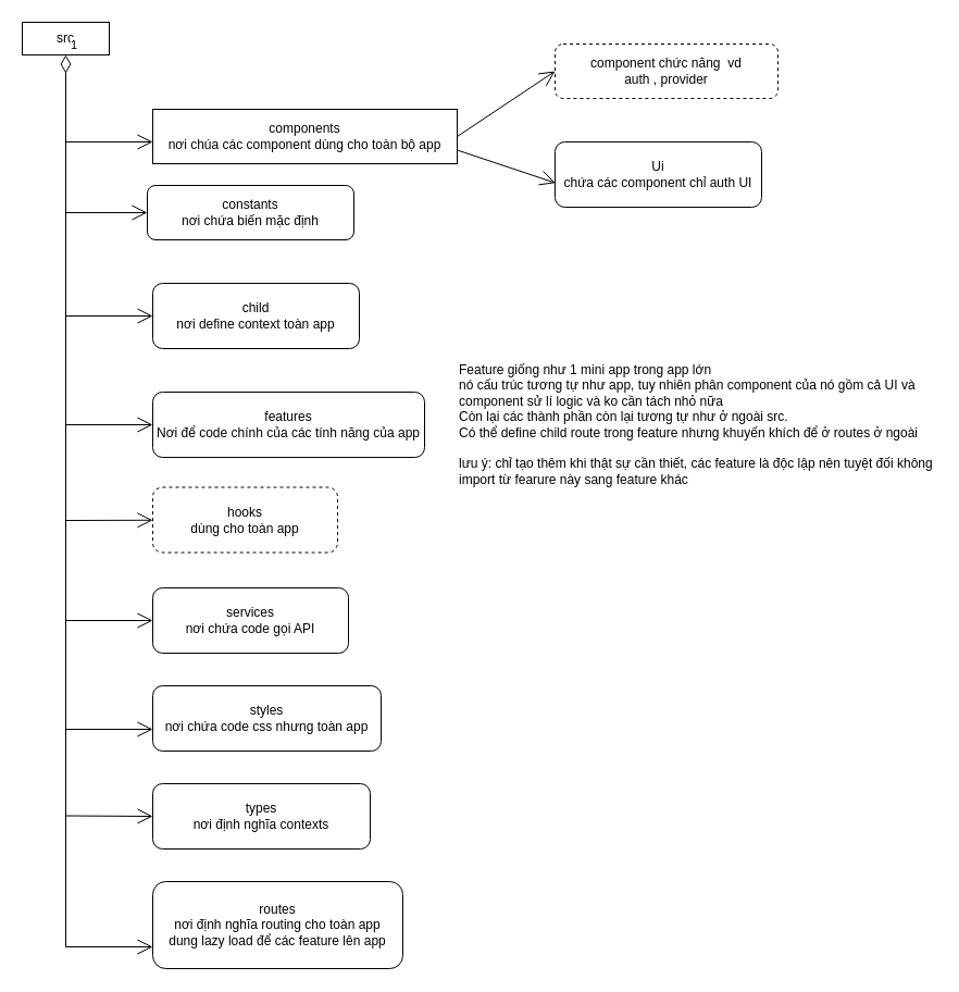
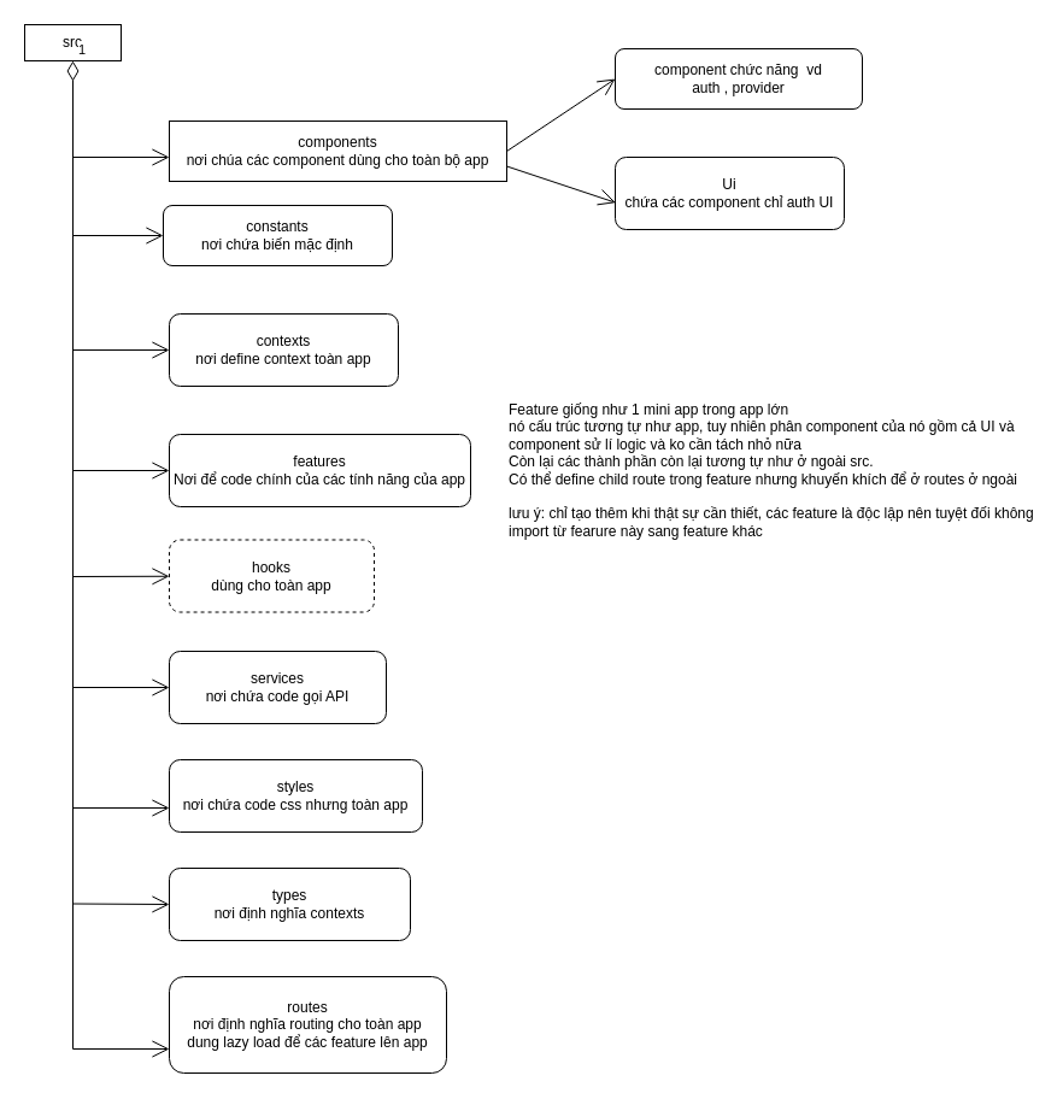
  <mxCell id="0" />
  <mxCell id="1" parent="0" />
  <mxCell id="2" value="src" style="rounded=0;whiteSpace=wrap;html=1;" parent="1" vertex="1"><mxGeometry y="20" width="80" height="30" as="geometry" x="20" /></mxCell>
  <mxCell id="3" value="components&lt;div&gt;nơi chúa các component dùng cho toàn bộ app&lt;/div&gt;" style="rounded=0;whiteSpace=wrap;html=1;" parent="1" vertex="1"><mxGeometry x="140" y="100" width="280" height="50" as="geometry" /></mxCell>
- <mxCell id="4" value="component chức năng&amp;nbsp; vd&lt;div&gt;auth , provider&lt;/div&gt;" style="rounded=1;whiteSpace=wrap;html=1;dashed=1;" parent="1" vertex="1"><mxGeometry x="510" y="40" width="205" height="50" as="geometry" /></mxCell>
+ <mxCell id="4" value="component chức năng&amp;nbsp; vd&lt;div&gt;auth , provider&lt;/div&gt;" style="rounded=1;whiteSpace=wrap;html=1;" parent="1" vertex="1"><mxGeometry x="510" y="40" width="205" height="50" as="geometry" /></mxCell>
  <mxCell id="5" value="Ui&lt;div&gt;chứa các component chỉ auth UI&lt;/div&gt;" style="rounded=1;whiteSpace=wrap;html=1;" parent="1" vertex="1"><mxGeometry x="510" y="130" width="190" height="60" as="geometry" /></mxCell>
  <mxCell id="6" value="constants&lt;div&gt;nơi chứa biến mặc định&lt;/div&gt;" style="rounded=1;whiteSpace=wrap;html=1;" parent="1" vertex="1"><mxGeometry x="135" y="170" width="190" height="50" as="geometry" /></mxCell>
- <mxCell id="7" value="child&lt;div&gt;nơi define context toàn app&lt;/div&gt;" style="rounded=1;whiteSpace=wrap;html=1;" parent="1" vertex="1"><mxGeometry x="140" y="260" width="190" height="60" as="geometry" /></mxCell>
+ <mxCell id="7" value="contexts&lt;div&gt;nơi define context toàn app&lt;/div&gt;" style="rounded=1;whiteSpace=wrap;html=1;" parent="1" vertex="1"><mxGeometry x="140" y="260" width="190" height="60" as="geometry" /></mxCell>
  <mxCell id="8" value="features&lt;div&gt;Nơi để code chính của các tính năng của app&lt;/div&gt;" style="rounded=1;whiteSpace=wrap;html=1;" parent="1" vertex="1"><mxGeometry x="140" y="360" width="250" height="60" as="geometry" /></mxCell>
  <mxCell id="9" value="Feature giống như 1 mini app trong app lớn&lt;div&gt;nó cấu trúc tương tự như app, tuy nhiên phân component của nó gồm cả UI và component sử lí logic và ko cần tách nhỏ nữa&lt;/div&gt;&lt;div&gt;Còn lại các thành phần còn lại tương tự như ở ngoài src.&lt;/div&gt;&lt;div&gt;Có thể define child route trong feature nhưng khuyến khích để ở routes ở ngoài&lt;/div&gt;&lt;div&gt;&lt;br&gt;lưu ý: chỉ tạo thêm khi thật sự cần thiết, các feature là độc lập nên tuyệt đối không import từ fearure này sang feature khác&amp;nbsp;&lt;/div&gt;" style="text;html=1;align=left;verticalAlign=middle;whiteSpace=wrap;rounded=0;" parent="1" vertex="1"><mxGeometry x="420" y="321.25" width="440" height="137.5" as="geometry" /></mxCell>
  <mxCell id="10" value="hooks&lt;div&gt;dùng cho toàn app&lt;/div&gt;" style="rounded=1;whiteSpace=wrap;html=1;dashed=1;" parent="1" vertex="1"><mxGeometry x="140" y="447.5" width="170" height="60" as="geometry" /></mxCell>
  <mxCell id="11" value="services&lt;div&gt;nơi chứa code gọi API&lt;/div&gt;" style="rounded=1;whiteSpace=wrap;html=1;" parent="1" vertex="1"><mxGeometry x="140" y="540" width="180" height="60" as="geometry" /></mxCell>
  <mxCell id="12" value="styles&lt;div&gt;nơi chứa code css nhưng toàn app&lt;/div&gt;" style="rounded=1;whiteSpace=wrap;html=1;" parent="1" vertex="1"><mxGeometry x="140" y="630" width="210" height="60" as="geometry" /></mxCell>
  <mxCell id="13" value="types&lt;div&gt;nơi định nghĩa contexts&lt;/div&gt;" style="rounded=1;whiteSpace=wrap;html=1;" parent="1" vertex="1"><mxGeometry x="140" y="720" width="200" height="60" as="geometry" /></mxCell>
  <mxCell id="14" value="routes&lt;div&gt;nơi định nghĩa routing cho toàn app&lt;br&gt;dung lazy load để các feature lên app&lt;/div&gt;" style="rounded=1;whiteSpace=wrap;html=1;" parent="1" vertex="1"><mxGeometry x="140" y="810" width="230" height="80" as="geometry" /></mxCell>
  <mxCell id="15" value="1" style="endArrow=open;html=1;endSize=12;startArrow=diamondThin;startSize=14;startFill=0;edgeStyle=orthogonalEdgeStyle;align=left;verticalAlign=bottom;rounded=0;exitX=0.5;exitY=1;exitDx=0;exitDy=0;entryX=0;entryY=0.75;entryDx=0;entryDy=0;" parent="1" source="2" target="14" edge="1"><mxGeometry x="-1" y="3" relative="1" as="geometry"><mxPoint x="360" y="330" as="sourcePoint" /><mxPoint x="100" y="860" as="targetPoint" /><Array as="points"><mxPoint x="60" y="870" /></Array></mxGeometry></mxCell>
  <mxCell id="16" value="" style="endArrow=open;endFill=1;endSize=12;html=1;rounded=0;entryX=0;entryY=0.5;entryDx=0;entryDy=0;" parent="1" target="6" edge="1"><mxGeometry width="160" relative="1" as="geometry"><mxPoint x="60" y="195" as="sourcePoint" /><mxPoint x="520" y="330" as="targetPoint" /></mxGeometry></mxCell>
  <mxCell id="17" value="" style="endArrow=open;endFill=1;endSize=12;html=1;rounded=0;" parent="1" edge="1"><mxGeometry width="160" relative="1" as="geometry"><mxPoint x="60" y="130" as="sourcePoint" /><mxPoint x="140" y="130" as="targetPoint" /></mxGeometry></mxCell>
  <mxCell id="18" value="" style="endArrow=open;endFill=1;endSize=12;html=1;rounded=0;" parent="1" target="7" edge="1"><mxGeometry width="160" relative="1" as="geometry"><mxPoint x="60" y="290" as="sourcePoint" /><mxPoint x="520" y="330" as="targetPoint" /></mxGeometry></mxCell>
  <mxCell id="19" value="" style="endArrow=open;endFill=1;endSize=12;html=1;rounded=0;" parent="1" target="8" edge="1"><mxGeometry width="160" relative="1" as="geometry"><mxPoint x="60" y="390" as="sourcePoint" /><mxPoint x="520" y="330" as="targetPoint" /></mxGeometry></mxCell>
  <mxCell id="20" value="" style="endArrow=open;endFill=1;endSize=12;html=1;rounded=0;" parent="1" target="10" edge="1"><mxGeometry width="160" relative="1" as="geometry"><mxPoint x="60" y="478" as="sourcePoint" /><mxPoint x="520" y="330" as="targetPoint" /></mxGeometry></mxCell>
  <mxCell id="21" value="" style="endArrow=open;endFill=1;endSize=12;html=1;rounded=0;" parent="1" target="11" edge="1"><mxGeometry width="160" relative="1" as="geometry"><mxPoint x="60" y="570" as="sourcePoint" /><mxPoint x="520" y="330" as="targetPoint" /></mxGeometry></mxCell>
  <mxCell id="22" value="" style="endArrow=open;endFill=1;endSize=12;html=1;rounded=0;exitX=1;exitY=0.5;exitDx=0;exitDy=0;entryX=0;entryY=0.5;entryDx=0;entryDy=0;" parent="1" source="3" target="4" edge="1"><mxGeometry width="160" relative="1" as="geometry"><mxPoint x="360" y="330" as="sourcePoint" /><mxPoint x="520" y="330" as="targetPoint" /></mxGeometry></mxCell>
  <mxCell id="23" value="" style="endArrow=open;endFill=1;endSize=12;html=1;rounded=0;exitX=1;exitY=0.75;exitDx=0;exitDy=0;entryX=0.002;entryY=0.628;entryDx=0;entryDy=0;entryPerimeter=0;" parent="1" source="3" target="5" edge="1"><mxGeometry width="160" relative="1" as="geometry"><mxPoint x="360" y="330" as="sourcePoint" /><mxPoint x="520" y="330" as="targetPoint" /></mxGeometry></mxCell>
  <mxCell id="24" value="" style="endArrow=open;endFill=1;endSize=12;html=1;rounded=0;" edge="1" parent="1"><mxGeometry width="160" relative="1" as="geometry"><mxPoint x="60" y="670" as="sourcePoint" /><mxPoint x="140" y="670" as="targetPoint" /></mxGeometry></mxCell>
  <mxCell id="25" value="" style="endArrow=open;endFill=1;endSize=12;html=1;rounded=0;entryX=0;entryY=0.5;entryDx=0;entryDy=0;" edge="1" parent="1" target="13"><mxGeometry width="160" relative="1" as="geometry"><mxPoint x="60" y="749.5" as="sourcePoint" /><mxPoint x="220" y="749.5" as="targetPoint" /></mxGeometry></mxCell>
